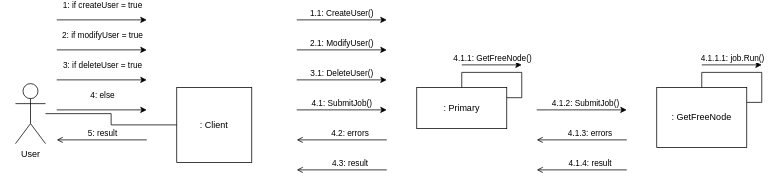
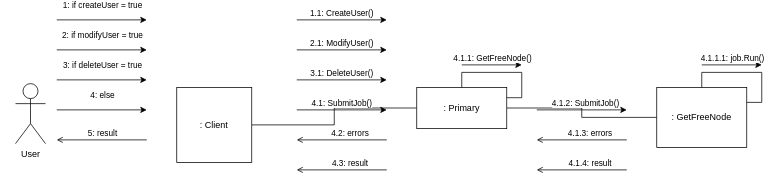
  <mxCell id="0" />
  <mxCell id="1" parent="0" />
+ <mxCell id="2" style="edgeStyle=orthogonalEdgeStyle;rounded=0;orthogonalLoop=1;jettySize=auto;html=1;entryX=0;entryY=0.5;entryDx=0;entryDy=0;endArrow=none;endFill=0;" parent="1" source="3" target="5" edge="1"><mxGeometry relative="1" as="geometry" /></mxCell>
  <mxCell id="3" value=": Client" style="rounded=0;whiteSpace=wrap;html=1;" parent="1" vertex="1"><mxGeometry x="235" y="110" width="100" height="100" as="geometry" /></mxCell>
+ <mxCell id="4" style="edgeStyle=orthogonalEdgeStyle;rounded=0;orthogonalLoop=1;jettySize=auto;html=1;endArrow=none;endFill=0;" parent="1" source="5" target="6" edge="1"><mxGeometry relative="1" as="geometry" /></mxCell>
  <mxCell id="5" value=": Primary" style="rounded=0;whiteSpace=wrap;html=1;" parent="1" vertex="1"><mxGeometry x="555" y="110" width="120" height="55" as="geometry" /></mxCell>
  <mxCell id="6" value=": GetFreeNode" style="rounded=0;whiteSpace=wrap;html=1;" parent="1" vertex="1"><mxGeometry x="875" y="110" width="120" height="80" as="geometry" /></mxCell>
  <mxCell id="7" value="" style="endArrow=classic;html=1;" parent="1" edge="1"><mxGeometry width="50" height="50" relative="1" as="geometry"><mxPoint x="395" y="100" as="sourcePoint" /><mxPoint x="515" y="100" as="targetPoint" /></mxGeometry></mxCell>
  <mxCell id="8" value="3.1: DeleteUser()" style="edgeLabel;html=1;align=center;verticalAlign=middle;resizable=0;points=[];" parent="7" vertex="1" connectable="0"><mxGeometry x="0.217" y="4" relative="1" as="geometry"><mxPoint x="-13.2" y="-6" as="offset" /></mxGeometry></mxCell>
- <mxCell id="9" style="edgeStyle=orthogonalEdgeStyle;rounded=0;orthogonalLoop=1;jettySize=auto;html=1;entryX=0;entryY=0.5;entryDx=0;entryDy=0;endArrow=none;endFill=0;" parent="1" source="10" target="3" edge="1"><mxGeometry relative="1" as="geometry" /></mxCell>
  <mxCell id="10" value="User" style="shape=umlActor;verticalLabelPosition=bottom;verticalAlign=top;html=1;outlineConnect=0;" parent="1" vertex="1"><mxGeometry x="20" y="105" width="40" height="80" as="geometry" /></mxCell>
  <mxCell id="11" value="" style="endArrow=classic;html=1;" parent="1" edge="1"><mxGeometry width="50" height="50" relative="1" as="geometry"><mxPoint x="75" y="140" as="sourcePoint" /><mxPoint x="195" y="140" as="targetPoint" /></mxGeometry></mxCell>
  <mxCell id="12" value="4: else" style="edgeLabel;html=1;align=center;verticalAlign=middle;resizable=0;points=[];" parent="11" vertex="1" connectable="0"><mxGeometry x="0.347" y="-1" relative="1" as="geometry"><mxPoint x="-20.8" y="-21" as="offset" /></mxGeometry></mxCell>
  <mxCell id="13" value="" style="endArrow=classic;html=1;" parent="1" edge="1"><mxGeometry width="50" height="50" relative="1" as="geometry"><mxPoint x="75" y="20" as="sourcePoint" /><mxPoint x="195" y="20" as="targetPoint" /></mxGeometry></mxCell>
  <mxCell id="14" value="1: if createUser = true" style="edgeLabel;html=1;align=center;verticalAlign=middle;resizable=0;points=[];" parent="13" vertex="1" connectable="0"><mxGeometry x="0.347" y="-1" relative="1" as="geometry"><mxPoint x="-20.8" y="-21" as="offset" /></mxGeometry></mxCell>
  <mxCell id="15" value="" style="endArrow=classic;html=1;" parent="1" edge="1"><mxGeometry width="50" height="50" relative="1" as="geometry"><mxPoint x="75" y="60" as="sourcePoint" /><mxPoint x="195" y="60" as="targetPoint" /></mxGeometry></mxCell>
  <mxCell id="16" value="2: if modifyUser = true" style="edgeLabel;html=1;align=center;verticalAlign=middle;resizable=0;points=[];" parent="15" vertex="1" connectable="0"><mxGeometry x="0.347" y="-1" relative="1" as="geometry"><mxPoint x="-20.8" y="-21" as="offset" /></mxGeometry></mxCell>
  <mxCell id="17" value="" style="endArrow=classic;html=1;" parent="1" edge="1"><mxGeometry width="50" height="50" relative="1" as="geometry"><mxPoint x="75" y="100" as="sourcePoint" /><mxPoint x="195" y="100" as="targetPoint" /></mxGeometry></mxCell>
  <mxCell id="18" value="3: if deleteUser = true" style="edgeLabel;html=1;align=center;verticalAlign=middle;resizable=0;points=[];" parent="17" vertex="1" connectable="0"><mxGeometry x="0.347" y="-1" relative="1" as="geometry"><mxPoint x="-20.8" y="-21" as="offset" /></mxGeometry></mxCell>
  <mxCell id="19" value="" style="endArrow=classic;html=1;" parent="1" edge="1"><mxGeometry width="50" height="50" relative="1" as="geometry"><mxPoint x="395" y="140" as="sourcePoint" /><mxPoint x="515" y="140" as="targetPoint" /></mxGeometry></mxCell>
  <mxCell id="20" value="4.1: SubmitJob()" style="edgeLabel;html=1;align=center;verticalAlign=middle;resizable=0;points=[];" parent="19" vertex="1" connectable="0"><mxGeometry x="0.217" y="4" relative="1" as="geometry"><mxPoint x="-13.2" y="-6" as="offset" /></mxGeometry></mxCell>
  <mxCell id="21" value="" style="endArrow=classic;html=1;" parent="1" edge="1"><mxGeometry width="50" height="50" relative="1" as="geometry"><mxPoint x="395" y="60" as="sourcePoint" /><mxPoint x="515" y="60" as="targetPoint" /></mxGeometry></mxCell>
  <mxCell id="22" value="2.1: ModifyUser()" style="edgeLabel;html=1;align=center;verticalAlign=middle;resizable=0;points=[];" parent="21" vertex="1" connectable="0"><mxGeometry x="0.217" y="4" relative="1" as="geometry"><mxPoint x="-13.2" y="-6" as="offset" /></mxGeometry></mxCell>
  <mxCell id="23" value="" style="endArrow=classic;html=1;" parent="1" edge="1"><mxGeometry width="50" height="50" relative="1" as="geometry"><mxPoint x="395" y="20" as="sourcePoint" /><mxPoint x="515" y="20" as="targetPoint" /></mxGeometry></mxCell>
  <mxCell id="24" value="1.1: CreateUser()" style="edgeLabel;html=1;align=center;verticalAlign=middle;resizable=0;points=[];" parent="23" vertex="1" connectable="0"><mxGeometry x="0.217" y="4" relative="1" as="geometry"><mxPoint x="-13.2" y="-6" as="offset" /></mxGeometry></mxCell>
  <mxCell id="25" style="edgeStyle=orthogonalEdgeStyle;rounded=0;orthogonalLoop=1;jettySize=auto;html=1;entryX=1;entryY=0.25;entryDx=0;entryDy=0;endArrow=none;endFill=0;" parent="1" source="5" target="5" edge="1"><mxGeometry relative="1" as="geometry" /></mxCell>
  <mxCell id="26" value="" style="endArrow=classic;html=1;" parent="1" edge="1"><mxGeometry width="50" height="50" relative="1" as="geometry"><mxPoint x="615" y="80" as="sourcePoint" /><mxPoint x="695" y="80" as="targetPoint" /></mxGeometry></mxCell>
  <mxCell id="27" value="4.1.1: GetFreeNode()" style="edgeLabel;html=1;align=center;verticalAlign=middle;resizable=0;points=[];" parent="26" vertex="1" connectable="0"><mxGeometry x="0.217" y="4" relative="1" as="geometry"><mxPoint x="-8.67" y="-6" as="offset" /></mxGeometry></mxCell>
  <mxCell id="28" value="" style="endArrow=classic;html=1;" parent="1" edge="1"><mxGeometry width="50" height="50" relative="1" as="geometry"><mxPoint x="715" y="140" as="sourcePoint" /><mxPoint x="835" y="140" as="targetPoint" /></mxGeometry></mxCell>
  <mxCell id="29" value="4.1.2: SubmitJob()" style="edgeLabel;html=1;align=center;verticalAlign=middle;resizable=0;points=[];" parent="28" vertex="1" connectable="0"><mxGeometry x="0.217" y="4" relative="1" as="geometry"><mxPoint x="-8.67" y="-6" as="offset" /></mxGeometry></mxCell>
  <mxCell id="30" style="edgeStyle=orthogonalEdgeStyle;rounded=0;orthogonalLoop=1;jettySize=auto;html=1;entryX=1;entryY=0.25;entryDx=0;entryDy=0;endArrow=none;endFill=0;" parent="1" source="6" target="6" edge="1"><mxGeometry relative="1" as="geometry" /></mxCell>
  <mxCell id="31" value="" style="endArrow=classic;html=1;" parent="1" edge="1"><mxGeometry width="50" height="50" relative="1" as="geometry"><mxPoint x="935" y="80" as="sourcePoint" /><mxPoint x="1015" y="80" as="targetPoint" /></mxGeometry></mxCell>
  <mxCell id="32" value="4.1.1.1: job.Run()" style="edgeLabel;html=1;align=center;verticalAlign=middle;resizable=0;points=[];" parent="31" vertex="1" connectable="0"><mxGeometry x="0.217" y="4" relative="1" as="geometry"><mxPoint x="-8.67" y="-6" as="offset" /></mxGeometry></mxCell>
  <mxCell id="33" value="" style="endArrow=open;html=1;endFill=0;" parent="1" edge="1"><mxGeometry width="50" height="50" relative="1" as="geometry"><mxPoint x="835" y="180" as="sourcePoint" /><mxPoint x="715" y="180" as="targetPoint" /></mxGeometry></mxCell>
  <mxCell id="34" value="4.1.3: errors" style="edgeLabel;html=1;align=center;verticalAlign=middle;resizable=0;points=[];" parent="33" vertex="1" connectable="0"><mxGeometry x="-0.546" y="-1" relative="1" as="geometry"><mxPoint x="-22.67" y="-9" as="offset" /></mxGeometry></mxCell>
  <mxCell id="35" value="" style="endArrow=open;html=1;endFill=0;" parent="1" edge="1"><mxGeometry width="50" height="50" relative="1" as="geometry"><mxPoint x="835" y="220" as="sourcePoint" /><mxPoint x="715" y="220" as="targetPoint" /></mxGeometry></mxCell>
  <mxCell id="36" value="4.1.4: result" style="edgeLabel;html=1;align=center;verticalAlign=middle;resizable=0;points=[];" parent="35" vertex="1" connectable="0"><mxGeometry x="-0.546" y="-1" relative="1" as="geometry"><mxPoint x="-22.67" y="-9" as="offset" /></mxGeometry></mxCell>
  <mxCell id="37" value="" style="endArrow=open;html=1;endFill=0;" parent="1" edge="1"><mxGeometry width="50" height="50" relative="1" as="geometry"><mxPoint x="515" y="180" as="sourcePoint" /><mxPoint x="395" y="180" as="targetPoint" /></mxGeometry></mxCell>
  <mxCell id="38" value="4.2: errors" style="edgeLabel;html=1;align=center;verticalAlign=middle;resizable=0;points=[];" parent="37" vertex="1" connectable="0"><mxGeometry x="-0.546" y="-1" relative="1" as="geometry"><mxPoint x="-22.67" y="-9" as="offset" /></mxGeometry></mxCell>
  <mxCell id="39" value="" style="endArrow=open;html=1;endFill=0;" parent="1" edge="1"><mxGeometry width="50" height="50" relative="1" as="geometry"><mxPoint x="515" y="220" as="sourcePoint" /><mxPoint x="395" y="220" as="targetPoint" /></mxGeometry></mxCell>
  <mxCell id="40" value="4.3: result" style="edgeLabel;html=1;align=center;verticalAlign=middle;resizable=0;points=[];" parent="39" vertex="1" connectable="0"><mxGeometry x="-0.546" y="-1" relative="1" as="geometry"><mxPoint x="-22.67" y="-9" as="offset" /></mxGeometry></mxCell>
  <mxCell id="41" value="" style="endArrow=open;html=1;endFill=0;" parent="1" edge="1"><mxGeometry width="50" height="50" relative="1" as="geometry"><mxPoint x="195" y="180" as="sourcePoint" /><mxPoint x="75" y="180" as="targetPoint" /></mxGeometry></mxCell>
  <mxCell id="42" value="5: result" style="edgeLabel;html=1;align=center;verticalAlign=middle;resizable=0;points=[];" parent="41" vertex="1" connectable="0"><mxGeometry x="-0.546" y="-1" relative="1" as="geometry"><mxPoint x="-32.57" y="-9" as="offset" /></mxGeometry></mxCell>
